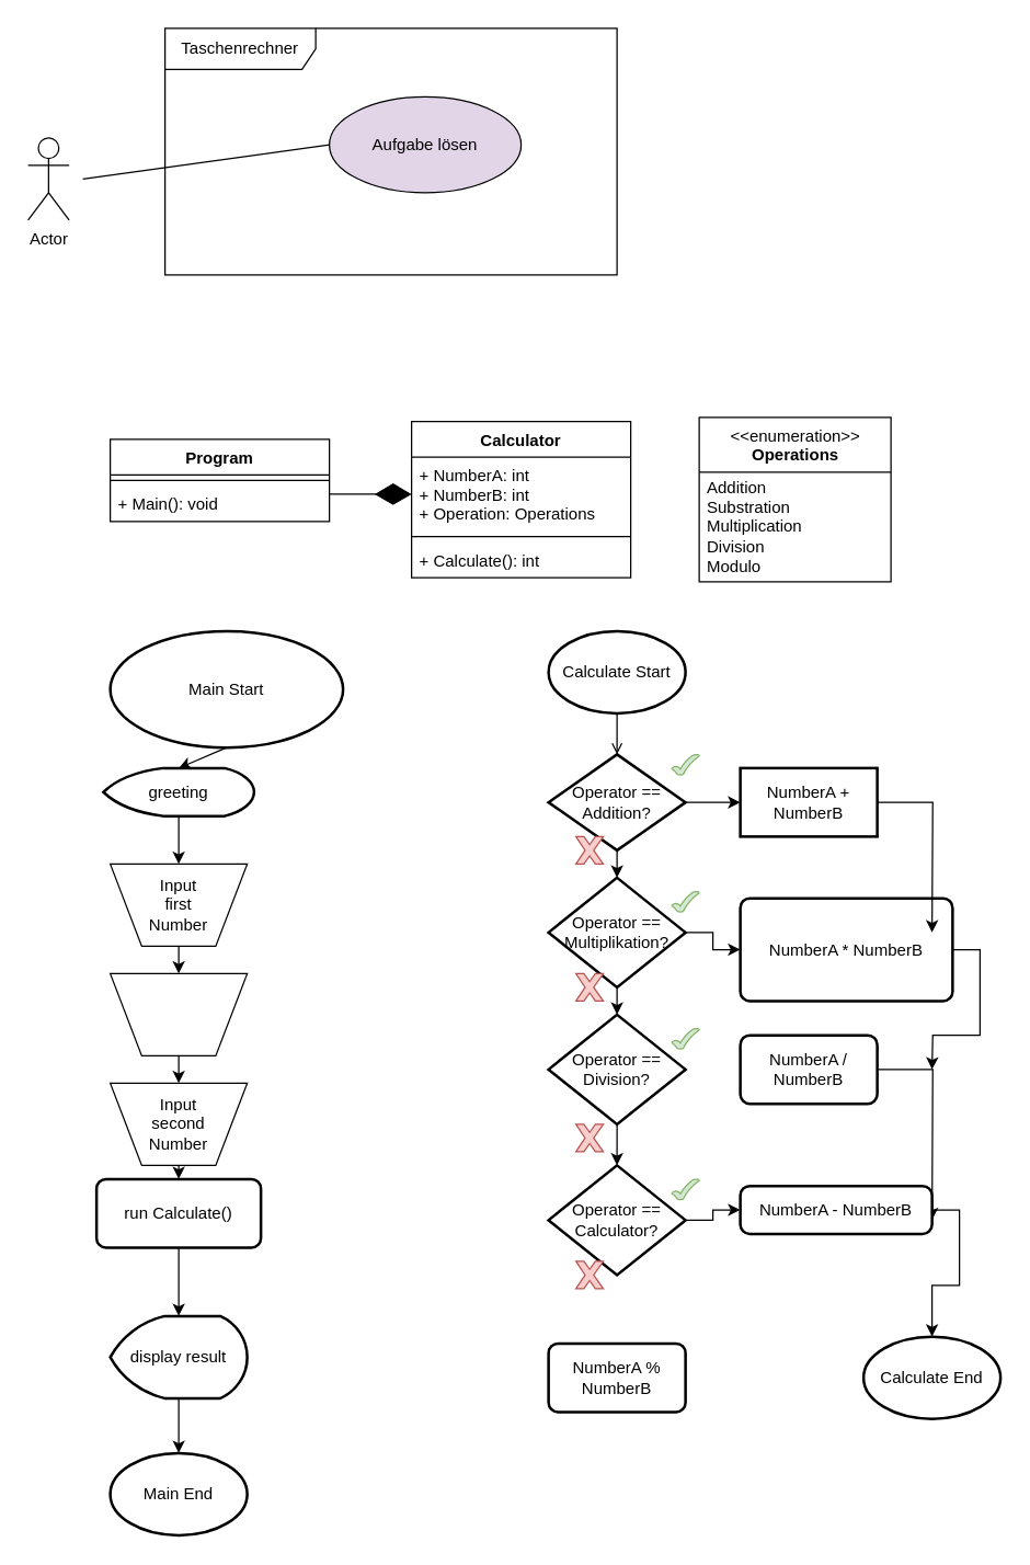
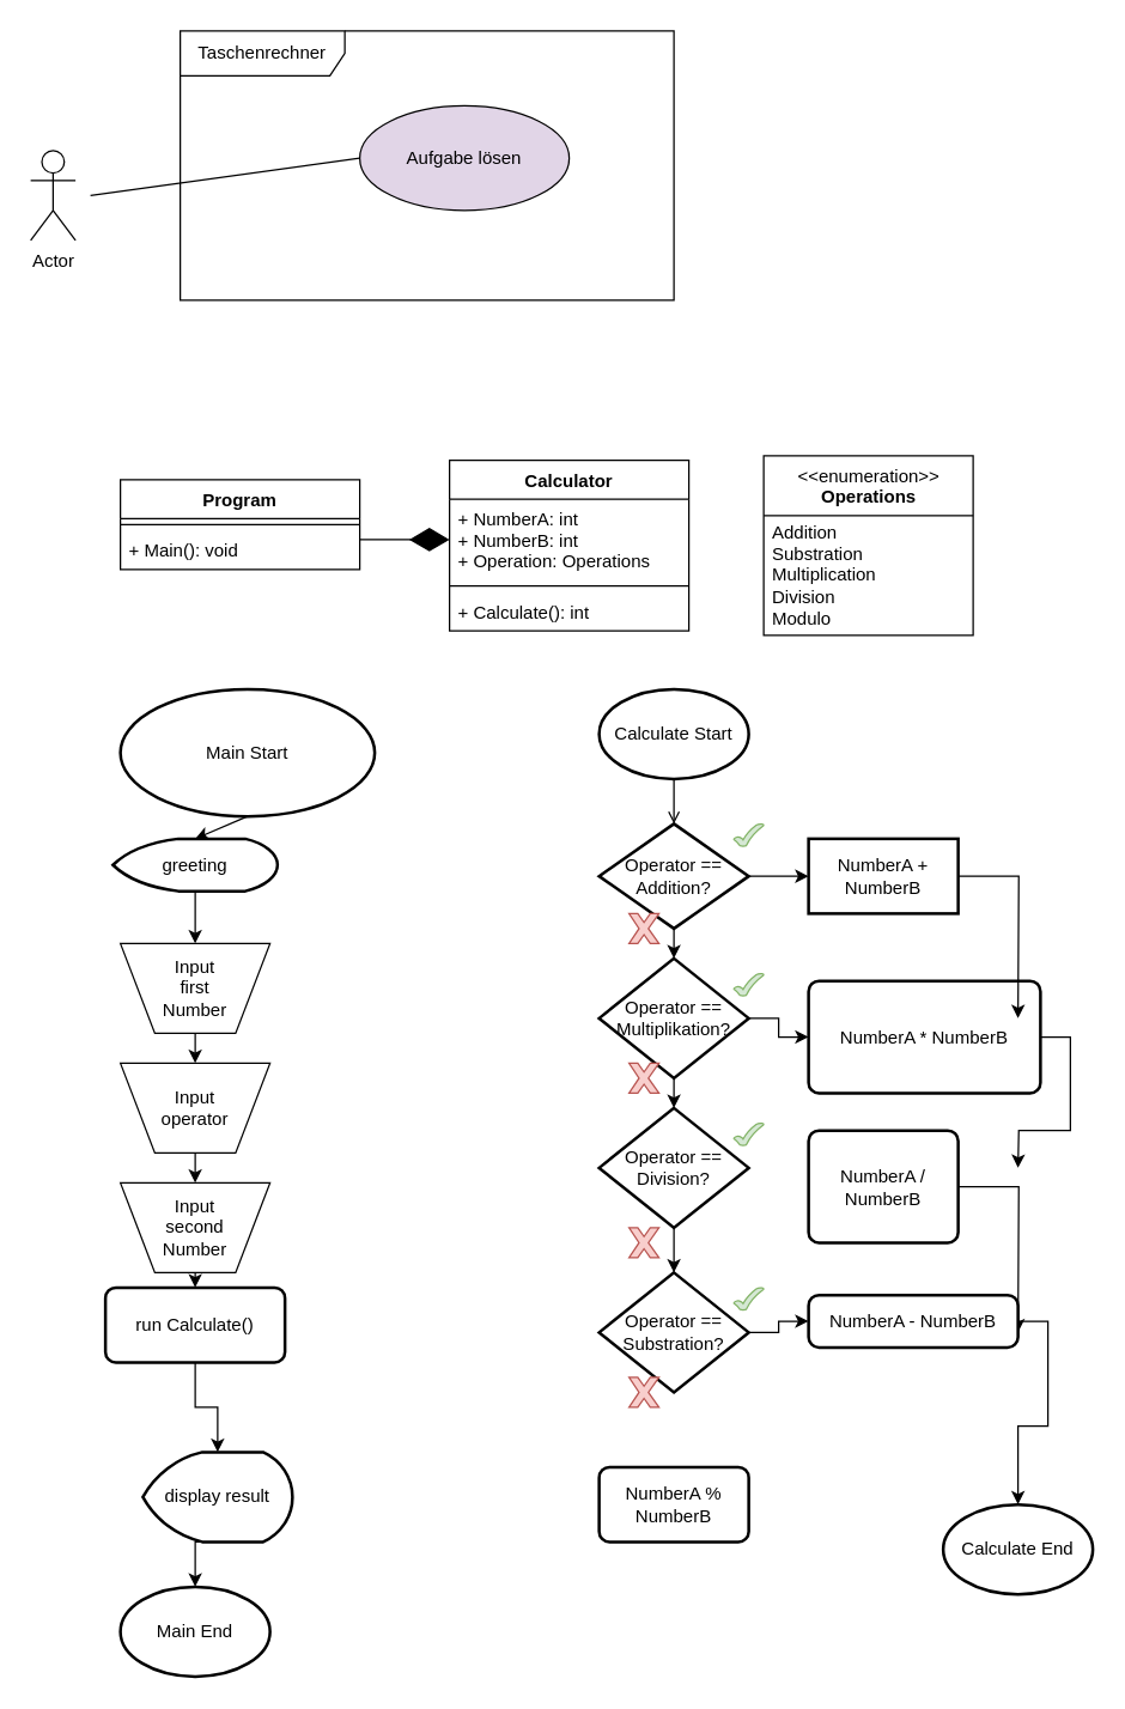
  <mxCell id="0" />
  <mxCell id="1" parent="0" />
  <mxCell id="2" value="Taschenrechner" style="shape=umlFrame;whiteSpace=wrap;html=1;width=110;height=30;" vertex="1" parent="1"><mxGeometry x="120" y="20" width="330" height="180" as="geometry" /></mxCell>
  <mxCell id="3" value="Actor" style="shape=umlActor;verticalLabelPosition=bottom;verticalAlign=top;html=1;" vertex="1" parent="1"><mxGeometry x="20" y="100" width="30" height="60" as="geometry" /></mxCell>
  <mxCell id="4" value="Aufgabe lösen" style="ellipse;whiteSpace=wrap;html=1;fillColor=#e1d5e7;" vertex="1" parent="1"><mxGeometry x="240" y="70" width="140" height="70" as="geometry" /></mxCell>
  <mxCell id="5" value="" style="endArrow=none;html=1;entryX=0;entryY=0.5;entryDx=0;entryDy=0;" edge="1" parent="1" target="4"><mxGeometry width="50" height="50" relative="1" as="geometry"><mxPoint x="60" y="130" as="sourcePoint" /><mxPoint x="380" y="230" as="targetPoint" /></mxGeometry></mxCell>
  <mxCell id="6" value="Program" style="swimlane;fontStyle=1;align=center;verticalAlign=top;childLayout=stackLayout;horizontal=1;startSize=26;horizontalStack=0;resizeParent=1;resizeParentMax=0;resizeLast=0;collapsible=1;marginBottom=0;" vertex="1" parent="1"><mxGeometry x="80" y="320" width="160" height="60" as="geometry" /></mxCell>
  <mxCell id="7" value="" style="line;strokeWidth=1;fillColor=none;align=left;verticalAlign=middle;spacingTop=-1;spacingLeft=3;spacingRight=3;rotatable=0;labelPosition=right;points=[];portConstraint=eastwest;" vertex="1" parent="6"><mxGeometry y="26" width="160" height="8" as="geometry" /></mxCell>
  <mxCell id="8" value="+ Main(): void" style="text;strokeColor=none;fillColor=none;align=left;verticalAlign=top;spacingLeft=4;spacingRight=4;overflow=hidden;rotatable=0;points=[[0,0.5],[1,0.5]];portConstraint=eastwest;" vertex="1" parent="6"><mxGeometry y="34" width="160" height="26" as="geometry" /></mxCell>
  <mxCell id="9" value="Calculator" style="swimlane;fontStyle=1;align=center;verticalAlign=top;childLayout=stackLayout;horizontal=1;startSize=26;horizontalStack=0;resizeParent=1;resizeParentMax=0;resizeLast=0;collapsible=1;marginBottom=0;" vertex="1" parent="1"><mxGeometry x="300" y="307" width="160" height="114" as="geometry" /></mxCell>
  <mxCell id="10" value="+ NumberA: int&#10;+ NumberB: int&#10;+ Operation: Operations" style="text;strokeColor=none;fillColor=none;align=left;verticalAlign=top;spacingLeft=4;spacingRight=4;overflow=hidden;rotatable=0;points=[[0,0.5],[1,0.5]];portConstraint=eastwest;" vertex="1" parent="9"><mxGeometry y="26" width="160" height="54" as="geometry" /></mxCell>
  <mxCell id="11" value="" style="line;strokeWidth=1;fillColor=none;align=left;verticalAlign=middle;spacingTop=-1;spacingLeft=3;spacingRight=3;rotatable=0;labelPosition=right;points=[];portConstraint=eastwest;" vertex="1" parent="9"><mxGeometry y="80" width="160" height="8" as="geometry" /></mxCell>
  <mxCell id="12" value="+ Calculate(): int" style="text;strokeColor=none;fillColor=none;align=left;verticalAlign=top;spacingLeft=4;spacingRight=4;overflow=hidden;rotatable=0;points=[[0,0.5],[1,0.5]];portConstraint=eastwest;" vertex="1" parent="9"><mxGeometry y="88" width="160" height="26" as="geometry" /></mxCell>
  <mxCell id="13" value="&amp;lt;&amp;lt;enumeration&amp;gt;&amp;gt;&lt;br&gt;&lt;b&gt;Operations&lt;/b&gt;" style="swimlane;fontStyle=0;align=center;verticalAlign=top;childLayout=stackLayout;horizontal=1;startSize=40;horizontalStack=0;resizeParent=1;resizeParentMax=0;resizeLast=0;collapsible=0;marginBottom=0;html=1;" vertex="1" parent="1"><mxGeometry x="510" y="304" width="140" height="120" as="geometry" /></mxCell>
  <mxCell id="14" value="&lt;div&gt;Addition&lt;/div&gt;&lt;div&gt;Substration&lt;/div&gt;&lt;div&gt;Multiplication&lt;/div&gt;&lt;div&gt;Division&lt;/div&gt;&lt;div&gt;Modulo&lt;br&gt;&lt;/div&gt;" style="text;html=1;strokeColor=none;fillColor=none;align=left;verticalAlign=middle;spacingLeft=4;spacingRight=4;overflow=hidden;rotatable=0;points=[[0,0.5],[1,0.5]];portConstraint=eastwest;" vertex="1" parent="13"><mxGeometry y="40" width="140" height="80" as="geometry" /></mxCell>
  <mxCell id="15" value="" style="endArrow=diamondThin;endFill=1;endSize=24;html=1;" edge="1" parent="1"><mxGeometry width="160" relative="1" as="geometry"><mxPoint x="240" y="360" as="sourcePoint" /><mxPoint x="300" y="360" as="targetPoint" /></mxGeometry></mxCell>
  <mxCell id="16" value="Main Start" style="strokeWidth=2;html=1;shape=mxgraph.flowchart.start_1;whiteSpace=wrap;" vertex="1" parent="1"><mxGeometry x="80" y="460" width="170" height="85" as="geometry" /></mxCell>
  <mxCell id="17" value="Main End" style="strokeWidth=2;html=1;shape=mxgraph.flowchart.start_1;whiteSpace=wrap;" vertex="1" parent="1"><mxGeometry x="80" y="1060" width="100" height="60" as="geometry" /></mxCell>
  <mxCell id="18" style="edgeStyle=orthogonalEdgeStyle;rounded=0;orthogonalLoop=1;jettySize=auto;html=1;entryX=0.5;entryY=0;entryDx=0;entryDy=0;" edge="1" parent="1" source="19" target="22"><mxGeometry relative="1" as="geometry" /></mxCell>
  <mxCell id="19" value="greeting" style="strokeWidth=2;html=1;shape=mxgraph.flowchart.display;whiteSpace=wrap;" vertex="1" parent="1"><mxGeometry x="75" y="560" width="110" height="35" as="geometry" /></mxCell>
  <mxCell id="20" value="" style="endArrow=classic;html=1;exitX=0.5;exitY=1;exitDx=0;exitDy=0;exitPerimeter=0;entryX=0.5;entryY=0;entryDx=0;entryDy=0;entryPerimeter=0;" edge="1" parent="1" source="16" target="19"><mxGeometry width="50" height="50" relative="1" as="geometry"><mxPoint x="310" y="640" as="sourcePoint" /><mxPoint x="360" y="590" as="targetPoint" /></mxGeometry></mxCell>
  <mxCell id="21" style="edgeStyle=orthogonalEdgeStyle;rounded=0;orthogonalLoop=1;jettySize=auto;html=1;exitX=0.5;exitY=1;exitDx=0;exitDy=0;entryX=0.5;entryY=0;entryDx=0;entryDy=0;" edge="1" parent="1" source="22" target="28"><mxGeometry relative="1" as="geometry" /></mxCell>
  <mxCell id="22" value="" style="verticalLabelPosition=bottom;verticalAlign=top;html=1;shape=trapezoid;perimeter=trapezoidPerimeter;whiteSpace=wrap;size=0.23;arcSize=10;flipV=1;" vertex="1" parent="1"><mxGeometry x="80" y="630" width="100" height="60" as="geometry" /></mxCell>
  <mxCell id="23" value="Input first Number" style="text;html=1;strokeColor=none;fillColor=none;align=center;verticalAlign=middle;whiteSpace=wrap;rounded=0;" vertex="1" parent="1"><mxGeometry x="110" y="650" width="40" height="20" as="geometry" /></mxCell>
  <mxCell id="24" style="edgeStyle=orthogonalEdgeStyle;rounded=0;orthogonalLoop=1;jettySize=auto;html=1;exitX=0.5;exitY=1;exitDx=0;exitDy=0;entryX=0.5;entryY=0;entryDx=0;entryDy=0;" edge="1" parent="1" source="25" target="31"><mxGeometry relative="1" as="geometry" /></mxCell>
  <mxCell id="25" value="" style="verticalLabelPosition=bottom;verticalAlign=top;html=1;shape=trapezoid;perimeter=trapezoidPerimeter;whiteSpace=wrap;size=0.23;arcSize=10;flipV=1;" vertex="1" parent="1"><mxGeometry x="80" y="790" width="100" height="60" as="geometry" /></mxCell>
  <mxCell id="26" value="&lt;div&gt;Input second&lt;/div&gt;&lt;div&gt;Number&lt;/div&gt;" style="text;html=1;strokeColor=none;fillColor=none;align=center;verticalAlign=middle;whiteSpace=wrap;rounded=0;" vertex="1" parent="1"><mxGeometry x="110" y="810" width="40" height="20" as="geometry" /></mxCell>
  <mxCell id="27" style="edgeStyle=orthogonalEdgeStyle;rounded=0;orthogonalLoop=1;jettySize=auto;html=1;exitX=0.5;exitY=1;exitDx=0;exitDy=0;entryX=0.5;entryY=0;entryDx=0;entryDy=0;" edge="1" parent="1" source="28" target="25"><mxGeometry relative="1" as="geometry" /></mxCell>
  <mxCell id="28" value="" style="verticalLabelPosition=bottom;verticalAlign=top;html=1;shape=trapezoid;perimeter=trapezoidPerimeter;whiteSpace=wrap;size=0.23;arcSize=10;flipV=1;" vertex="1" parent="1"><mxGeometry x="80" y="710" width="100" height="60" as="geometry" /></mxCell>
+ <mxCell id="29" value="&lt;div&gt;Input operator&lt;/div&gt;" style="text;html=1;strokeColor=none;fillColor=none;align=center;verticalAlign=middle;whiteSpace=wrap;rounded=0;" vertex="1" parent="1"><mxGeometry x="110" y="730" width="40" height="20" as="geometry" /></mxCell>
  <mxCell id="30" style="edgeStyle=orthogonalEdgeStyle;rounded=0;orthogonalLoop=1;jettySize=auto;html=1;exitX=0.5;exitY=1;exitDx=0;exitDy=0;entryX=0.5;entryY=0;entryDx=0;entryDy=0;entryPerimeter=0;" edge="1" parent="1" source="31" target="33"><mxGeometry relative="1" as="geometry" /></mxCell>
  <mxCell id="31" value="run Calculate()" style="rounded=1;whiteSpace=wrap;html=1;absoluteArcSize=1;arcSize=14;strokeWidth=2;" vertex="1" parent="1"><mxGeometry x="70" y="860" width="120" height="50" as="geometry" /></mxCell>
  <mxCell id="32" style="edgeStyle=orthogonalEdgeStyle;rounded=0;orthogonalLoop=1;jettySize=auto;html=1;exitX=0.5;exitY=1;exitDx=0;exitDy=0;exitPerimeter=0;entryX=0.5;entryY=0;entryDx=0;entryDy=0;entryPerimeter=0;" edge="1" parent="1" source="33" target="17"><mxGeometry relative="1" as="geometry" /></mxCell>
- <mxCell id="33" value="display result" style="strokeWidth=2;html=1;shape=mxgraph.flowchart.display;whiteSpace=wrap;" vertex="1" parent="1"><mxGeometry x="80" y="960" width="100" height="60" as="geometry" /></mxCell>
+ <mxCell id="33" value="display result" style="strokeWidth=2;html=1;shape=mxgraph.flowchart.display;whiteSpace=wrap;" vertex="1" parent="1"><mxGeometry x="95" y="970" width="100" height="60" as="geometry" /></mxCell>
  <mxCell id="34" style="edgeStyle=orthogonalEdgeStyle;rounded=0;orthogonalLoop=1;jettySize=auto;html=1;exitX=0.5;exitY=1;exitDx=0;exitDy=0;exitPerimeter=0;entryX=0.5;entryY=0;entryDx=0;entryDy=0;entryPerimeter=0;endArrow=open;" edge="1" parent="1" source="35" target="38"><mxGeometry relative="1" as="geometry" /></mxCell>
  <mxCell id="35" value="Calculate Start" style="strokeWidth=2;html=1;shape=mxgraph.flowchart.start_1;whiteSpace=wrap;" vertex="1" parent="1"><mxGeometry x="400" y="460" width="100" height="60" as="geometry" /></mxCell>
  <mxCell id="36" style="edgeStyle=orthogonalEdgeStyle;rounded=0;orthogonalLoop=1;jettySize=auto;html=1;exitX=0.5;exitY=1;exitDx=0;exitDy=0;exitPerimeter=0;entryX=0.5;entryY=0;entryDx=0;entryDy=0;entryPerimeter=0;" edge="1" parent="1" source="38" target="41"><mxGeometry relative="1" as="geometry" /></mxCell>
  <mxCell id="37" style="edgeStyle=orthogonalEdgeStyle;rounded=0;orthogonalLoop=1;jettySize=auto;html=1;exitX=1;exitY=0.5;exitDx=0;exitDy=0;exitPerimeter=0;entryX=0;entryY=0.5;entryDx=0;entryDy=0;" edge="1" parent="1" source="38" target="57"><mxGeometry relative="1" as="geometry" /></mxCell>
  <mxCell id="38" value="Operator == Addition?" style="strokeWidth=2;html=1;shape=mxgraph.flowchart.decision;whiteSpace=wrap;" vertex="1" parent="1"><mxGeometry x="400" y="550" width="100" height="70" as="geometry" /></mxCell>
  <mxCell id="39" style="edgeStyle=orthogonalEdgeStyle;rounded=0;orthogonalLoop=1;jettySize=auto;html=1;exitX=0.5;exitY=1;exitDx=0;exitDy=0;exitPerimeter=0;entryX=0.5;entryY=0;entryDx=0;entryDy=0;entryPerimeter=0;" edge="1" parent="1" source="41" target="43"><mxGeometry relative="1" as="geometry" /></mxCell>
  <mxCell id="40" style="edgeStyle=orthogonalEdgeStyle;rounded=0;orthogonalLoop=1;jettySize=auto;html=1;exitX=1;exitY=0.5;exitDx=0;exitDy=0;exitPerimeter=0;entryX=0;entryY=0.5;entryDx=0;entryDy=0;" edge="1" parent="1" source="41" target="55"><mxGeometry relative="1" as="geometry" /></mxCell>
  <mxCell id="41" value="Operator == Multiplikation?" style="strokeWidth=2;html=1;shape=mxgraph.flowchart.decision;whiteSpace=wrap;" vertex="1" parent="1"><mxGeometry x="400" y="640" width="100" height="80" as="geometry" /></mxCell>
  <mxCell id="42" style="edgeStyle=orthogonalEdgeStyle;rounded=0;orthogonalLoop=1;jettySize=auto;html=1;exitX=0.5;exitY=1;exitDx=0;exitDy=0;exitPerimeter=0;entryX=0.5;entryY=0;entryDx=0;entryDy=0;entryPerimeter=0;" edge="1" parent="1" source="43" target="45"><mxGeometry relative="1" as="geometry" /></mxCell>
  <mxCell id="43" value="Operator == Division?" style="strokeWidth=2;html=1;shape=mxgraph.flowchart.decision;whiteSpace=wrap;" vertex="1" parent="1"><mxGeometry x="400" y="740" width="100" height="80" as="geometry" /></mxCell>
  <mxCell id="44" style="edgeStyle=orthogonalEdgeStyle;rounded=0;orthogonalLoop=1;jettySize=auto;html=1;exitX=1;exitY=0.5;exitDx=0;exitDy=0;exitPerimeter=0;entryX=0;entryY=0.5;entryDx=0;entryDy=0;" edge="1" parent="1" source="45" target="61"><mxGeometry relative="1" as="geometry" /></mxCell>
- <mxCell id="45" value="Operator == Calculator?" style="strokeWidth=2;html=1;shape=mxgraph.flowchart.decision;whiteSpace=wrap;" vertex="1" parent="1"><mxGeometry x="400" y="850" width="100" height="80" as="geometry" /></mxCell>
+ <mxCell id="45" value="Operator == Substration?" style="strokeWidth=2;html=1;shape=mxgraph.flowchart.decision;whiteSpace=wrap;" vertex="1" parent="1"><mxGeometry x="400" y="850" width="100" height="80" as="geometry" /></mxCell>
  <mxCell id="46" value="" style="verticalLabelPosition=bottom;verticalAlign=top;html=1;shape=mxgraph.basic.tick;fillColor=#d5e8d4;strokeColor=#82b366;" vertex="1" parent="1"><mxGeometry x="490" y="550" width="20" height="15" as="geometry" /></mxCell>
  <mxCell id="47" value="" style="verticalLabelPosition=bottom;verticalAlign=top;html=1;shape=mxgraph.basic.tick;fillColor=#d5e8d4;strokeColor=#82b366;" vertex="1" parent="1"><mxGeometry x="490" y="650" width="20" height="15" as="geometry" /></mxCell>
  <mxCell id="48" value="" style="verticalLabelPosition=bottom;verticalAlign=top;html=1;shape=mxgraph.basic.tick;fillColor=#d5e8d4;strokeColor=#82b366;" vertex="1" parent="1"><mxGeometry x="490" y="750" width="20" height="15" as="geometry" /></mxCell>
  <mxCell id="49" value="" style="verticalLabelPosition=bottom;verticalAlign=top;html=1;shape=mxgraph.basic.tick;fillColor=#d5e8d4;strokeColor=#82b366;" vertex="1" parent="1"><mxGeometry x="490" y="860" width="20" height="15" as="geometry" /></mxCell>
  <mxCell id="50" value="" style="verticalLabelPosition=bottom;verticalAlign=top;html=1;shape=mxgraph.basic.x;fillColor=#f8cecc;strokeColor=#b85450;" vertex="1" parent="1"><mxGeometry x="420" y="610" width="20" height="20" as="geometry" /></mxCell>
  <mxCell id="51" value="" style="verticalLabelPosition=bottom;verticalAlign=top;html=1;shape=mxgraph.basic.x;fillColor=#f8cecc;strokeColor=#b85450;" vertex="1" parent="1"><mxGeometry x="420" y="710" width="20" height="20" as="geometry" /></mxCell>
  <mxCell id="52" value="" style="verticalLabelPosition=bottom;verticalAlign=top;html=1;shape=mxgraph.basic.x;fillColor=#f8cecc;strokeColor=#b85450;" vertex="1" parent="1"><mxGeometry x="420" y="820" width="20" height="20" as="geometry" /></mxCell>
  <mxCell id="53" value="" style="verticalLabelPosition=bottom;verticalAlign=top;html=1;shape=mxgraph.basic.x;fillColor=#f8cecc;strokeColor=#b85450;" vertex="1" parent="1"><mxGeometry x="420" y="920" width="20" height="20" as="geometry" /></mxCell>
  <mxCell id="54" style="edgeStyle=orthogonalEdgeStyle;rounded=0;orthogonalLoop=1;jettySize=auto;html=1;exitX=1;exitY=0.5;exitDx=0;exitDy=0;" edge="1" parent="1" source="55"><mxGeometry relative="1" as="geometry"><mxPoint x="680" y="780" as="targetPoint" /></mxGeometry></mxCell>
  <mxCell id="55" value="NumberA * NumberB" style="rounded=1;whiteSpace=wrap;html=1;absoluteArcSize=1;arcSize=14;strokeWidth=2;" vertex="1" parent="1"><mxGeometry x="540" y="655" width="155" height="75" as="geometry" /></mxCell>
  <mxCell id="56" style="edgeStyle=orthogonalEdgeStyle;rounded=0;orthogonalLoop=1;jettySize=auto;html=1;exitX=1;exitY=0.5;exitDx=0;exitDy=0;" edge="1" parent="1" source="57"><mxGeometry relative="1" as="geometry"><mxPoint x="680" y="680" as="targetPoint" /></mxGeometry></mxCell>
  <mxCell id="57" value="NumberA + NumberB" style="whiteSpace=wrap;html=1;absoluteArcSize=1;arcSize=14;strokeWidth=2;rounded=0;" vertex="1" parent="1"><mxGeometry x="540" y="560" width="100" height="50" as="geometry" /></mxCell>
  <mxCell id="58" style="edgeStyle=orthogonalEdgeStyle;rounded=0;orthogonalLoop=1;jettySize=auto;html=1;exitX=1;exitY=0.5;exitDx=0;exitDy=0;" edge="1" parent="1" source="59"><mxGeometry relative="1" as="geometry"><mxPoint x="680" y="890" as="targetPoint" /></mxGeometry></mxCell>
- <mxCell id="59" value="NumberA / NumberB" style="rounded=1;whiteSpace=wrap;html=1;absoluteArcSize=1;arcSize=14;strokeWidth=2;" vertex="1" parent="1"><mxGeometry x="540" y="755" width="100" height="50" as="geometry" /></mxCell>
+ <mxCell id="59" value="NumberA / NumberB" style="rounded=1;whiteSpace=wrap;html=1;absoluteArcSize=1;arcSize=14;strokeWidth=2;" vertex="1" parent="1"><mxGeometry x="540" y="755" width="100" height="75" as="geometry" /></mxCell>
  <mxCell id="60" style="edgeStyle=orthogonalEdgeStyle;rounded=0;orthogonalLoop=1;jettySize=auto;html=1;exitX=1;exitY=0.5;exitDx=0;exitDy=0;entryX=0.5;entryY=0;entryDx=0;entryDy=0;entryPerimeter=0;" edge="1" parent="1" source="61" target="63"><mxGeometry relative="1" as="geometry"><mxPoint x="680" y="990" as="targetPoint" /></mxGeometry></mxCell>
  <mxCell id="61" value="NumberA - NumberB" style="rounded=1;whiteSpace=wrap;html=1;absoluteArcSize=1;arcSize=14;strokeWidth=2;" vertex="1" parent="1"><mxGeometry x="540" y="865" width="140" height="35" as="geometry" /></mxCell>
  <mxCell id="62" value="NumberA % NumberB" style="rounded=1;whiteSpace=wrap;html=1;absoluteArcSize=1;arcSize=14;strokeWidth=2;" vertex="1" parent="1"><mxGeometry x="400" y="980" width="100" height="50" as="geometry" /></mxCell>
- <mxCell id="63" value="Calculate End" style="strokeWidth=2;html=1;shape=mxgraph.flowchart.start_1;whiteSpace=wrap;" vertex="1" parent="1"><mxGeometry x="630" y="975" width="100" height="60" as="geometry" /></mxCell>
+ <mxCell id="63" value="Calculate End" style="strokeWidth=2;html=1;shape=mxgraph.flowchart.start_1;whiteSpace=wrap;" vertex="1" parent="1"><mxGeometry x="630" y="1005" width="100" height="60" as="geometry" /></mxCell>
